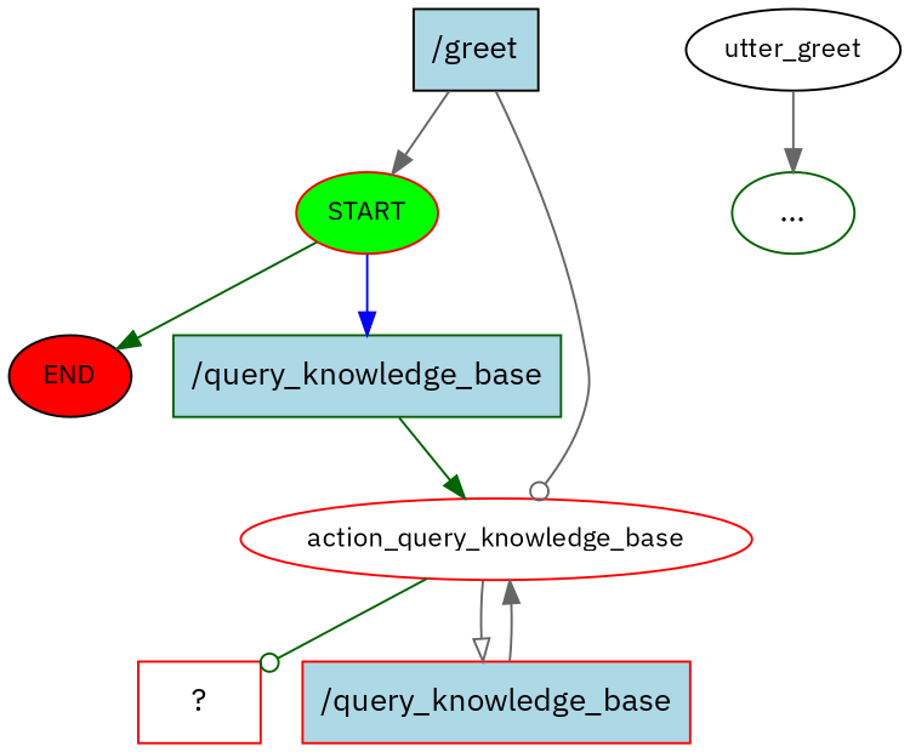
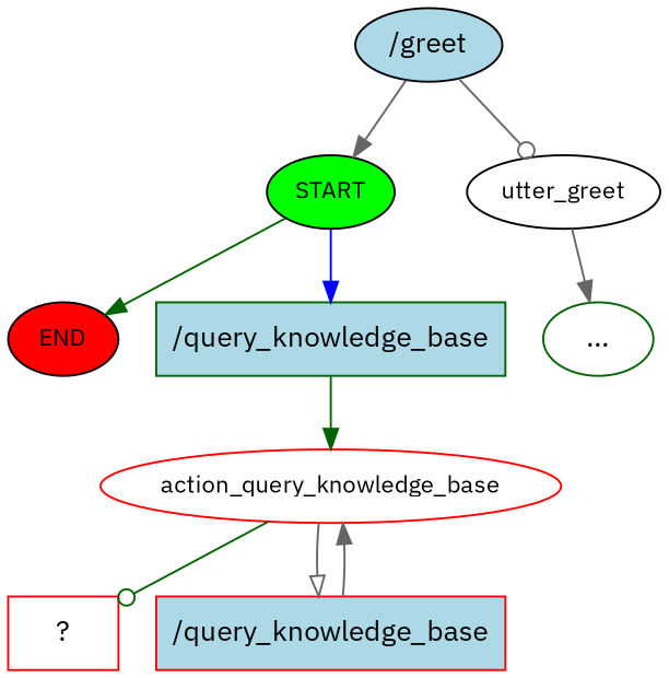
  digraph {
    fontname="IBM Plex Sans"
    node [color=black fontname="IBM Plex Sans" style=filled]
    edge [arrowhead=normal color=gray40 fontname="IBM Plex Sans"]
-   n1 [color=red fillcolor=green fontsize=12 label=START]
+   n1 [fillcolor=green fontsize=12 label=START]
    n2 [fillcolor=red fontsize=12 label=END]
    n3 [color=darkgreen fillcolor=lightblue label="/query_knowledge_base" shape=rect]
-   n4 [fillcolor=lightblue label="/greet" shape=rect]
+   n4 [fillcolor=lightblue label="/greet" shape=ellipse]
    n5 [fontsize=12 label=utter_greet style=""]
    n6 [color=red fontsize=12 label=action_query_knowledge_base style=""]
    n7 [color=darkgreen label="..." style=""]
    n8 [color=red label="  ?  " shape=rect style=""]
    n9 [color=red fillcolor=lightblue label="/query_knowledge_base" shape=rect]
    n1 -> n2 [color=darkgreen]
    n1 -> n3 [color=blue]
    n3 -> n6 [color=darkgreen]
    n4 -> n1
-   n4 -> n6 [arrowhead=odot]
+   n4 -> n5 [arrowhead=odot]
    n5 -> n7
    n6 -> n8 [arrowhead=odot color=darkgreen]
    n6 -> n9 [arrowhead=onormal]
    n9 -> n6
  }
